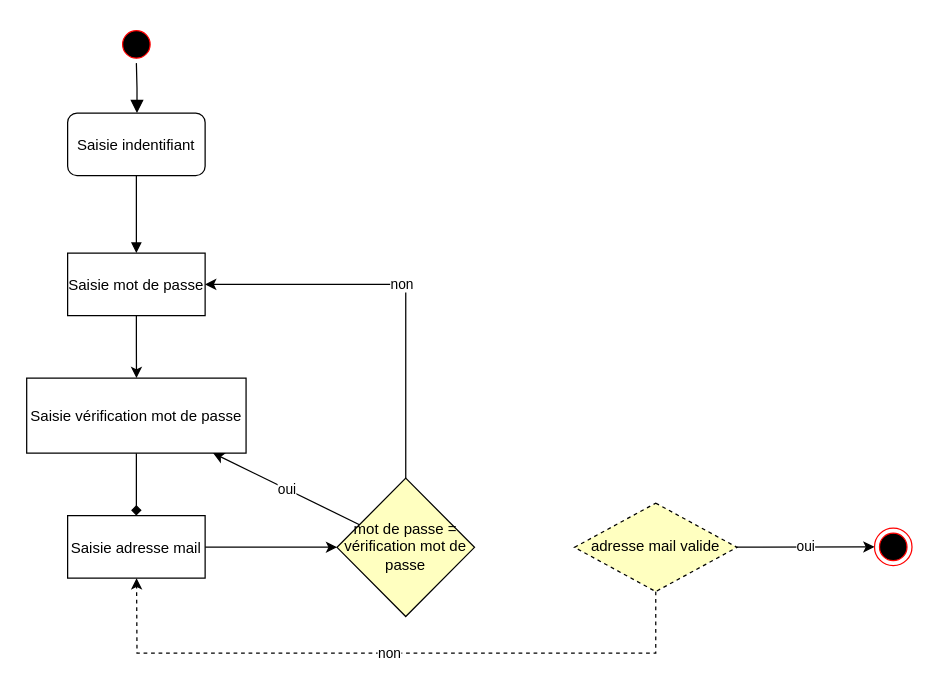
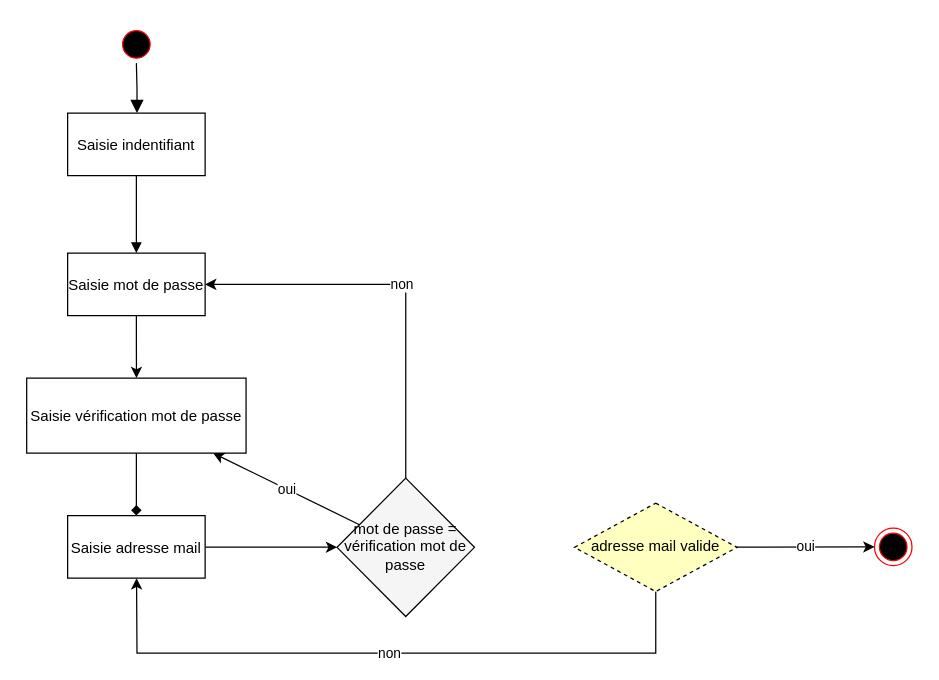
  <mxCell id="0" />
  <mxCell id="1" parent="0" />
  <mxCell id="2" value="" style="ellipse;shape=startState;fillColor=#000000;strokeColor=#ff0000;" parent="1" vertex="1"><mxGeometry x="93.5" y="20" width="30" height="30" as="geometry" /></mxCell>
  <mxCell id="3" value="" style="edgeStyle=elbowEdgeStyle;elbow=horizontal;verticalAlign=bottom;endArrow=block;endSize=8;endFill=1;rounded=0" parent="1" source="2" target="5" edge="1"><mxGeometry x="110" y="50" as="geometry"><mxPoint x="-56" y="-38" as="targetPoint" /></mxGeometry></mxCell>
  <mxCell id="4" style="edgeStyle=orthogonalEdgeStyle;rounded=0;orthogonalLoop=1;jettySize=auto;html=1;strokeColor=#000000;endArrow=block;endFill=1;" parent="1" source="5" target="7" edge="1"><mxGeometry relative="1" as="geometry"><mxPoint x="108.6" y="200" as="targetPoint" /></mxGeometry></mxCell>
- <mxCell id="5" value="Saisie indentifiant" style="rounded=1;" parent="1" vertex="1"><mxGeometry x="53.5" y="90" width="110" height="50" as="geometry" /></mxCell>
+ <mxCell id="5" value="Saisie indentifiant" style="" parent="1" vertex="1"><mxGeometry x="53.5" y="90" width="110" height="50" as="geometry" /></mxCell>
  <mxCell id="6" style="edgeStyle=orthogonalEdgeStyle;rounded=0;orthogonalLoop=1;jettySize=auto;html=1;" edge="1" parent="1" source="7" target="9"><mxGeometry relative="1" as="geometry" /></mxCell>
  <mxCell id="7" value="Saisie mot de passe" style="" vertex="1" parent="1"><mxGeometry x="53.5" y="202" width="110" height="50" as="geometry" /></mxCell>
  <mxCell id="8" style="edgeStyle=none;rounded=0;orthogonalLoop=1;jettySize=auto;html=1;endArrow=diamond;" edge="1" parent="1" source="9" target="15"><mxGeometry relative="1" as="geometry" /></mxCell>
  <mxCell id="9" value="Saisie vérification mot de passe" style="" vertex="1" parent="1"><mxGeometry x="20.75" y="302" width="175.5" height="60" as="geometry" /></mxCell>
  <mxCell id="10" value="non" style="edgeStyle=orthogonalEdgeStyle;rounded=0;orthogonalLoop=1;jettySize=auto;html=1;" edge="1" parent="1" source="12" target="7"><mxGeometry relative="1" as="geometry"><Array as="points"><mxPoint x="324" y="227" /></Array></mxGeometry></mxCell>
  <mxCell id="11" value="oui" style="rounded=0;orthogonalLoop=1;jettySize=auto;html=1;" edge="1" parent="1" source="12" target="9"><mxGeometry relative="1" as="geometry"><mxPoint x="499" y="437" as="targetPoint" /></mxGeometry></mxCell>
- <mxCell id="12" value="mot de passe = vérification mot de passe" style="rhombus;whiteSpace=wrap;html=1;fillColor=#ffffc0;" vertex="1" parent="1"><mxGeometry x="269" y="382" width="110" height="110.75" as="geometry" /></mxCell>
+ <mxCell id="12" value="mot de passe = vérification mot de passe" style="rhombus;whiteSpace=wrap;html=1;fillColor=#f5f5f5;" vertex="1" parent="1"><mxGeometry x="269" y="382" width="110" height="110.75" as="geometry" /></mxCell>
  <mxCell id="13" value="" style="ellipse;shape=endState;fillColor=#000000;strokeColor=#ff0000" vertex="1" parent="1"><mxGeometry x="699" y="422" width="30" height="30" as="geometry" /></mxCell>
  <mxCell id="14" style="edgeStyle=none;rounded=0;orthogonalLoop=1;jettySize=auto;html=1;" edge="1" parent="1" source="15" target="12"><mxGeometry relative="1" as="geometry" /></mxCell>
  <mxCell id="15" value="Saisie adresse mail" style="" vertex="1" parent="1"><mxGeometry x="53.5" y="412" width="110" height="50" as="geometry" /></mxCell>
- <mxCell id="16" value="non" style="edgeStyle=none;rounded=0;orthogonalLoop=1;jettySize=auto;html=1;dashed=1;" edge="1" parent="1" source="18" target="15"><mxGeometry relative="1" as="geometry"><Array as="points"><mxPoint x="524" y="522" /><mxPoint x="109" y="522" /></Array></mxGeometry></mxCell>
+ <mxCell id="16" value="non" style="edgeStyle=none;rounded=0;orthogonalLoop=1;jettySize=auto;html=1;" edge="1" parent="1" source="18" target="15"><mxGeometry relative="1" as="geometry"><Array as="points"><mxPoint x="524" y="522" /><mxPoint x="109" y="522" /></Array></mxGeometry></mxCell>
  <mxCell id="17" value="oui" style="edgeStyle=none;rounded=0;orthogonalLoop=1;jettySize=auto;html=1;" edge="1" parent="1" source="18" target="13"><mxGeometry relative="1" as="geometry" /></mxCell>
  <mxCell id="18" value="adresse mail valide" style="rhombus;whiteSpace=wrap;html=1;fillColor=#ffffc0;dashed=1;" vertex="1" parent="1"><mxGeometry x="459" y="402" width="130" height="70.75" as="geometry" /></mxCell>
